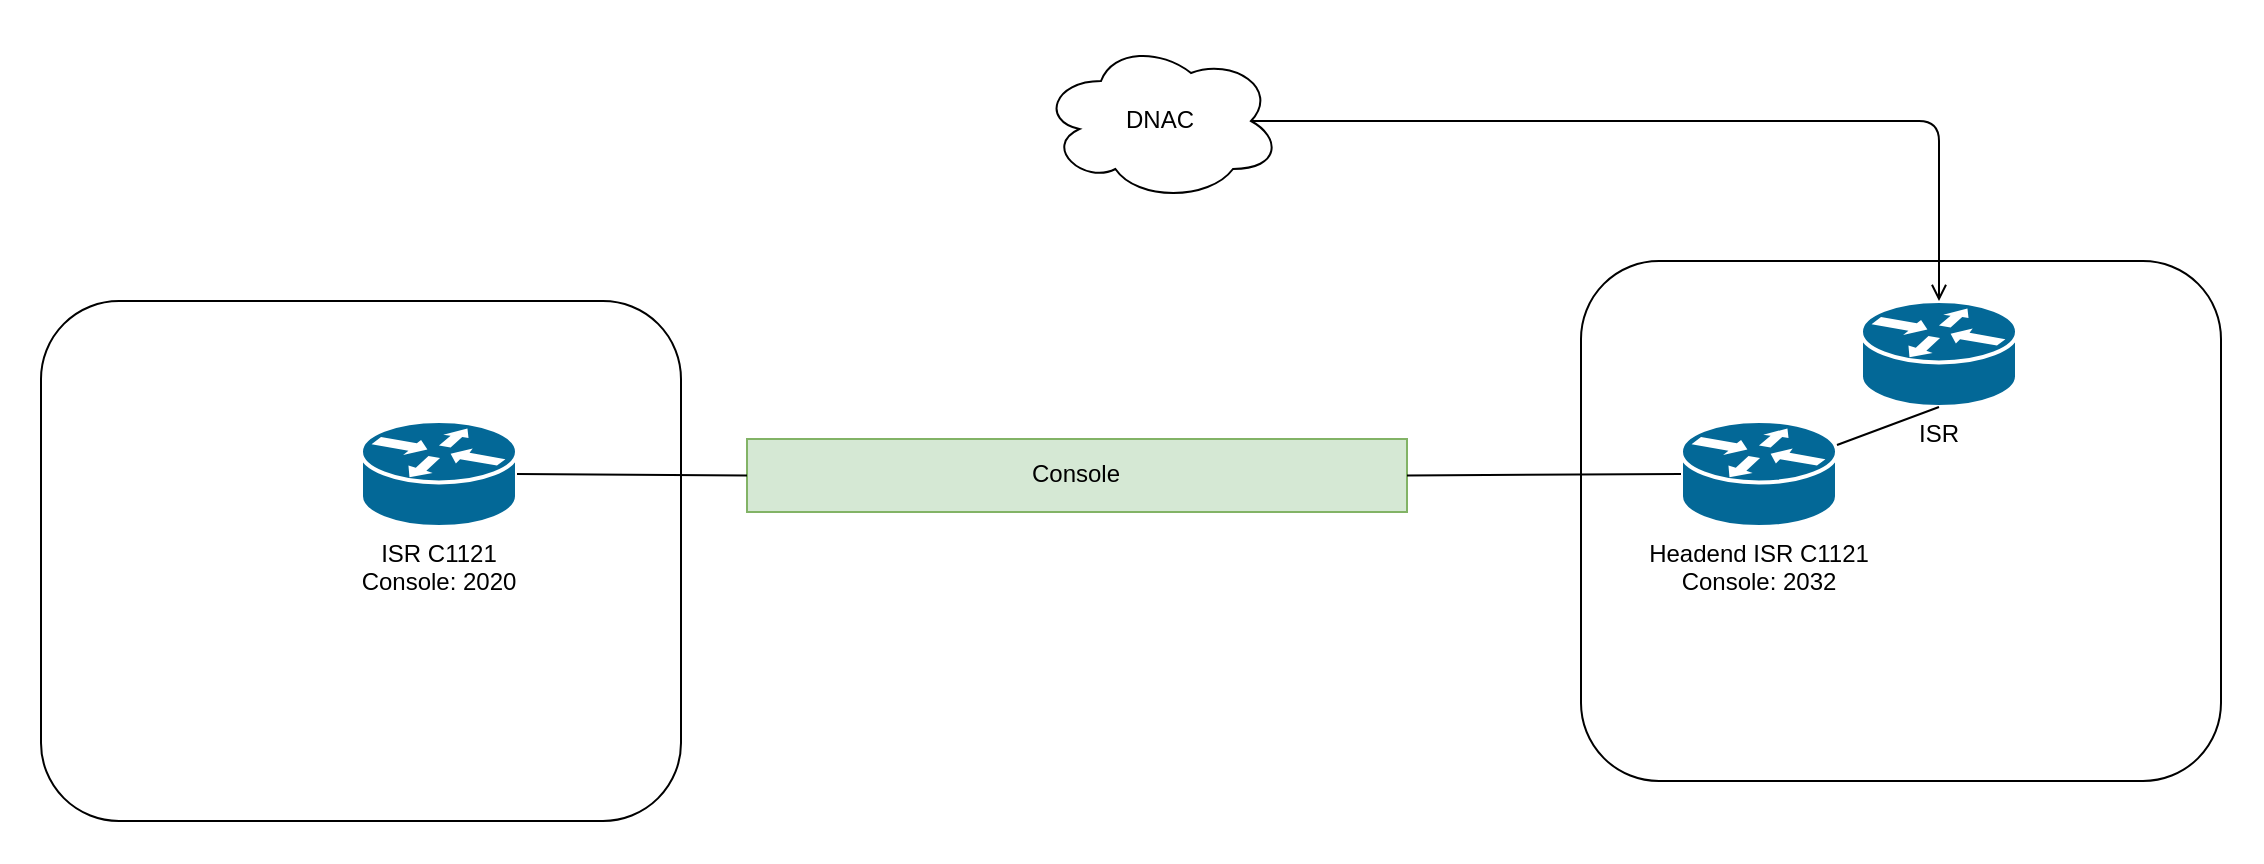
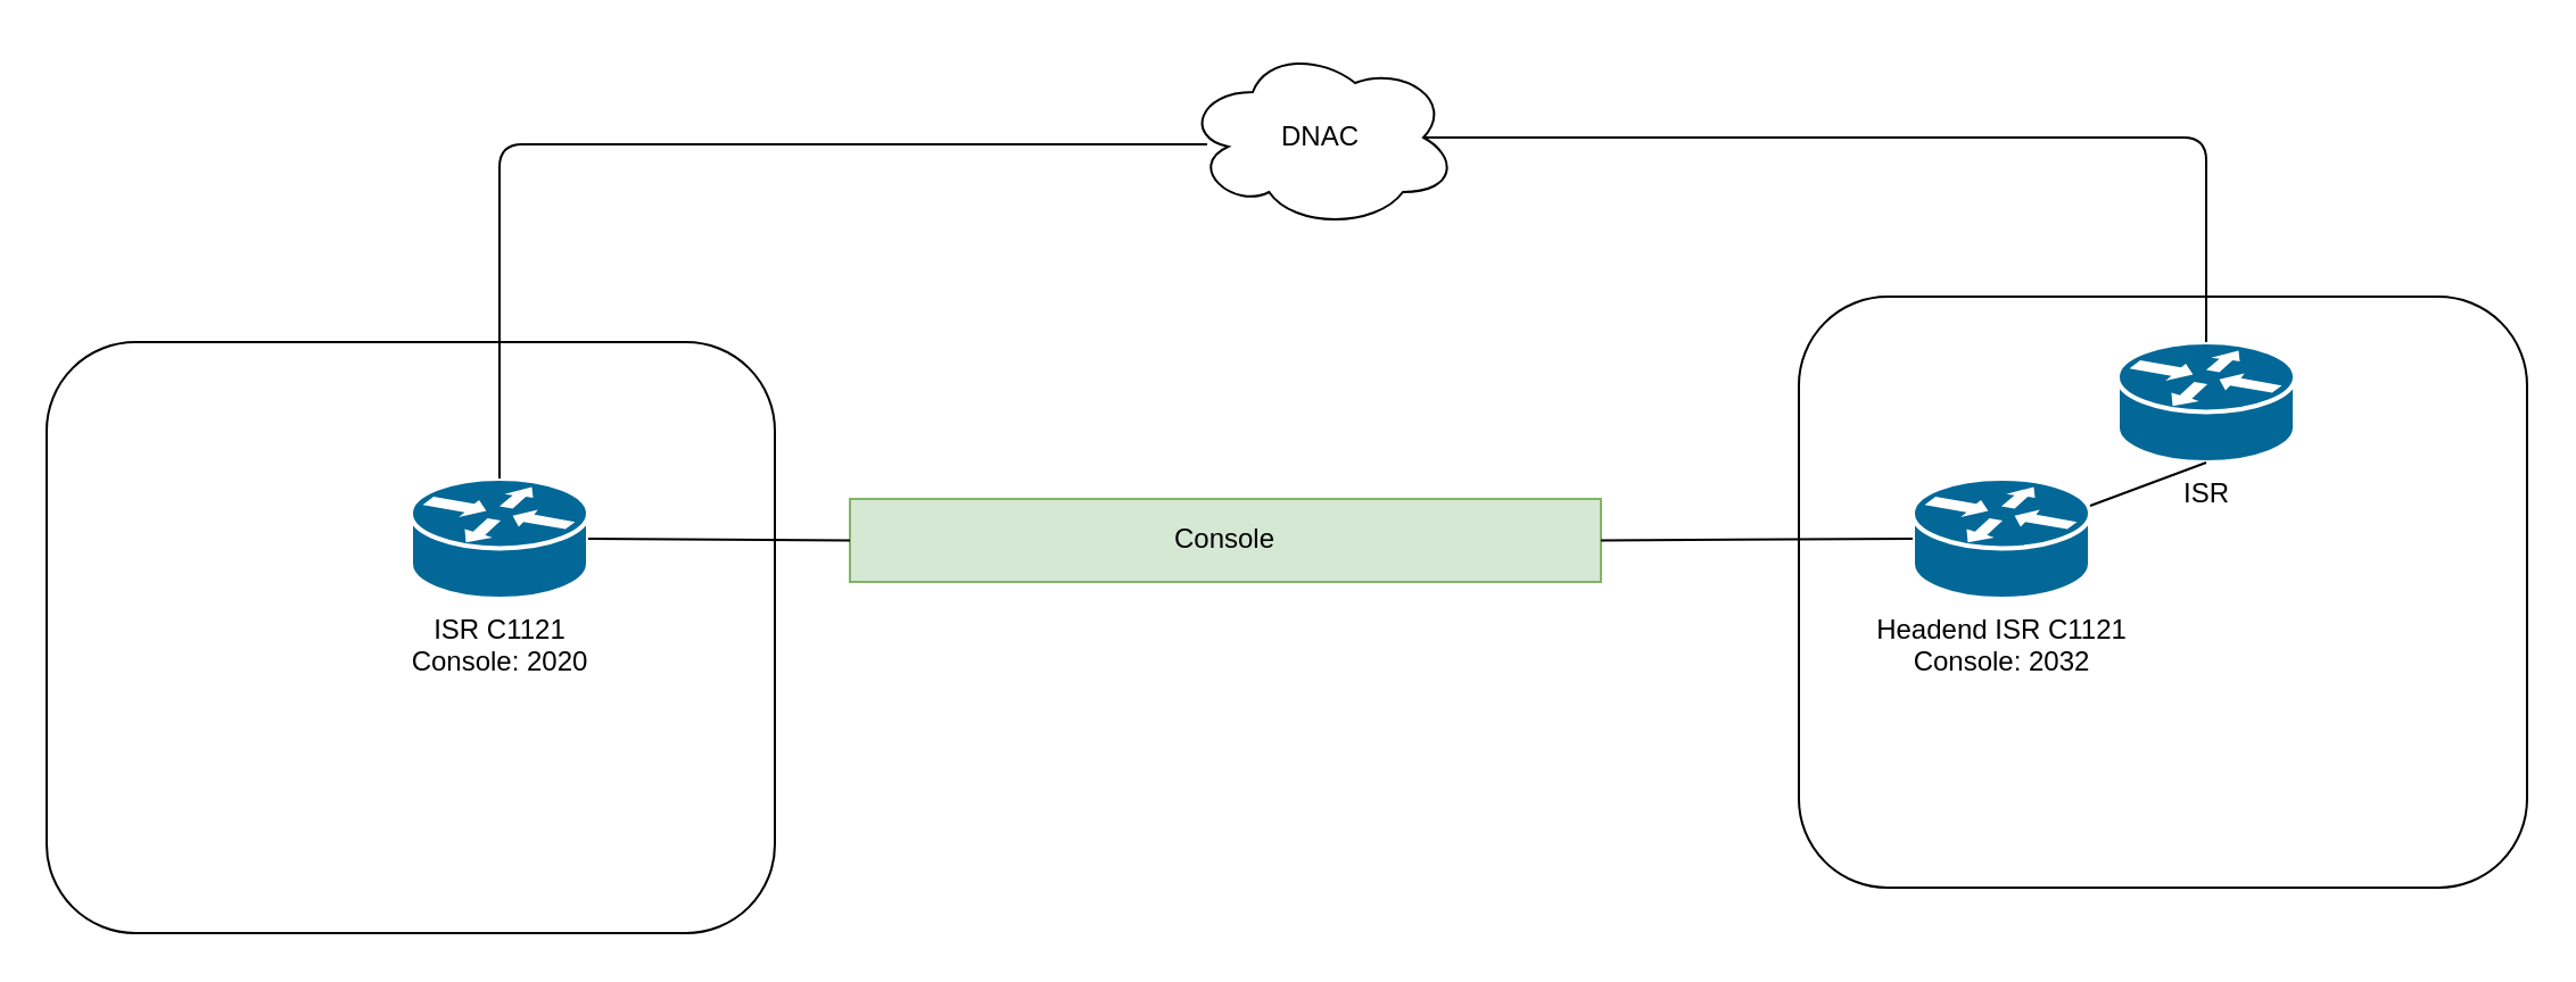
  <mxCell id="0" />
  <mxCell id="1" parent="0" />
  <mxCell id="2" value="" style="rounded=1;whiteSpace=wrap;html=1;" vertex="1" parent="1"><mxGeometry x="790" y="130" width="320" height="260" as="geometry" /></mxCell>
  <mxCell id="3" value="" style="rounded=1;whiteSpace=wrap;html=1;" vertex="1" parent="1"><mxGeometry x="20" y="150" width="320" height="260" as="geometry" /></mxCell>
  <mxCell id="4" value="&lt;div&gt;ISR C1121&lt;/div&gt;&lt;div&gt;Console: 2020&lt;br&gt;&lt;/div&gt;" style="shape=mxgraph.cisco.routers.router;html=1;pointerEvents=1;dashed=0;fillColor=#036897;strokeColor=#ffffff;strokeWidth=2;verticalLabelPosition=bottom;verticalAlign=top;align=center;outlineConnect=0;" vertex="1" parent="1"><mxGeometry x="180" y="210" width="78" height="53" as="geometry" /></mxCell>
  <mxCell id="5" value="&lt;div&gt;Headend ISR C1121&lt;/div&gt;&lt;div&gt;Console: 2032&lt;/div&gt;" style="shape=mxgraph.cisco.routers.router;html=1;pointerEvents=1;dashed=0;fillColor=#036897;strokeColor=#ffffff;strokeWidth=2;verticalLabelPosition=bottom;verticalAlign=top;align=center;outlineConnect=0;" vertex="1" parent="1"><mxGeometry x="840" y="210" width="78" height="53" as="geometry" /></mxCell>
  <mxCell id="6" value="Console" style="rounded=0;whiteSpace=wrap;html=1;fillColor=#d5e8d4;strokeColor=#82b366;" vertex="1" parent="1"><mxGeometry x="373" y="219" width="330" height="36.5" as="geometry" /></mxCell>
  <mxCell id="7" value="" style="endArrow=none;html=1;entryX=0;entryY=0.5;entryDx=0;entryDy=0;exitX=1;exitY=0.5;exitDx=0;exitDy=0;exitPerimeter=0;" edge="1" parent="1" source="4" target="6"><mxGeometry width="50" height="50" relative="1" as="geometry"><mxPoint x="270" y="256.5" as="sourcePoint" /><mxPoint x="320" y="206.5" as="targetPoint" /></mxGeometry></mxCell>
  <mxCell id="8" value="" style="endArrow=none;html=1;entryX=0;entryY=0.5;entryDx=0;entryDy=0;exitX=1;exitY=0.5;exitDx=0;exitDy=0;entryPerimeter=0;" edge="1" parent="1" source="6" target="5"><mxGeometry width="50" height="50" relative="1" as="geometry"><mxPoint x="710" y="236" as="sourcePoint" /><mxPoint x="822" y="236" as="targetPoint" /></mxGeometry></mxCell>
  <mxCell id="9" value="DNAC " style="ellipse;shape=cloud;whiteSpace=wrap;html=1;" vertex="1" parent="1"><mxGeometry x="520" y="20" width="120" height="80" as="geometry" /></mxCell>
+ <mxCell id="10" value="" style="endArrow=none;html=1;entryX=0.5;entryY=0;entryDx=0;entryDy=0;entryPerimeter=0;exitX=0.083;exitY=0.538;exitDx=0;exitDy=0;exitPerimeter=0;" edge="1" parent="1" source="9" target="4"><mxGeometry width="50" height="50" relative="1" as="geometry"><mxPoint x="580" y="50" as="sourcePoint" /><mxPoint x="630" y="0" as="targetPoint" /><Array as="points"><mxPoint x="219" y="63" /></Array></mxGeometry></mxCell>
  <mxCell id="11" value="ISR" style="shape=mxgraph.cisco.routers.router;html=1;pointerEvents=1;dashed=0;fillColor=#036897;strokeColor=#ffffff;strokeWidth=2;verticalLabelPosition=bottom;verticalAlign=top;align=center;outlineConnect=0;" vertex="1" parent="1"><mxGeometry x="930" y="150" width="78" height="53" as="geometry" /></mxCell>
- <mxCell id="12" value="" style="endArrow=open;html=1;entryX=0.5;entryY=0;entryDx=0;entryDy=0;entryPerimeter=0;exitX=0.875;exitY=0.5;exitDx=0;exitDy=0;exitPerimeter=0;" edge="1" parent="1" source="9" target="11"><mxGeometry width="50" height="50" relative="1" as="geometry"><mxPoint x="580" y="160" as="sourcePoint" /><mxPoint x="630" y="110" as="targetPoint" /><Array as="points"><mxPoint x="969" y="60" /></Array></mxGeometry></mxCell>
+ <mxCell id="12" value="" style="endArrow=none;html=1;entryX=0.5;entryY=0;entryDx=0;entryDy=0;entryPerimeter=0;exitX=0.875;exitY=0.5;exitDx=0;exitDy=0;exitPerimeter=0;" edge="1" parent="1" source="9" target="11"><mxGeometry width="50" height="50" relative="1" as="geometry"><mxPoint x="580" y="160" as="sourcePoint" /><mxPoint x="630" y="110" as="targetPoint" /><Array as="points"><mxPoint x="969" y="60" /></Array></mxGeometry></mxCell>
  <mxCell id="13" value="" style="endArrow=none;html=1;entryX=0.5;entryY=1;entryDx=0;entryDy=0;entryPerimeter=0;" edge="1" parent="1" source="5" target="11"><mxGeometry width="50" height="50" relative="1" as="geometry"><mxPoint x="580" y="170" as="sourcePoint" /><mxPoint x="630" y="120" as="targetPoint" /></mxGeometry></mxCell>
